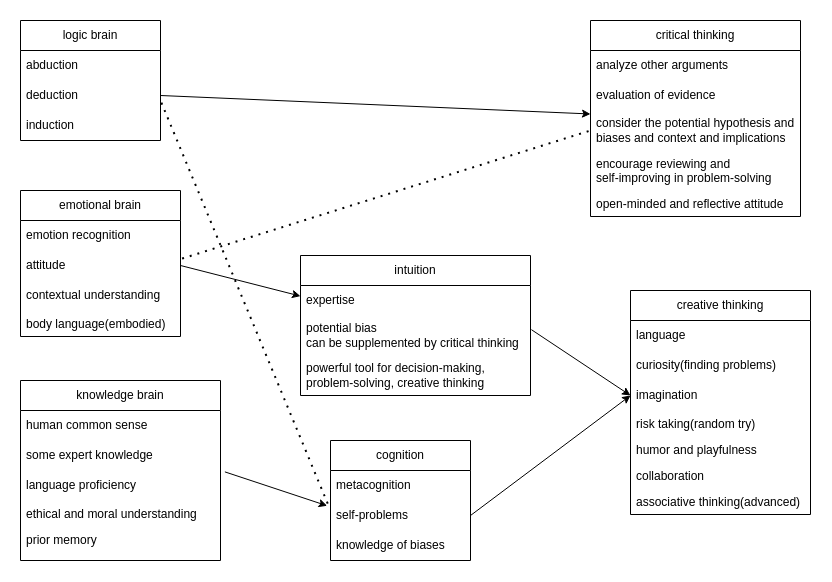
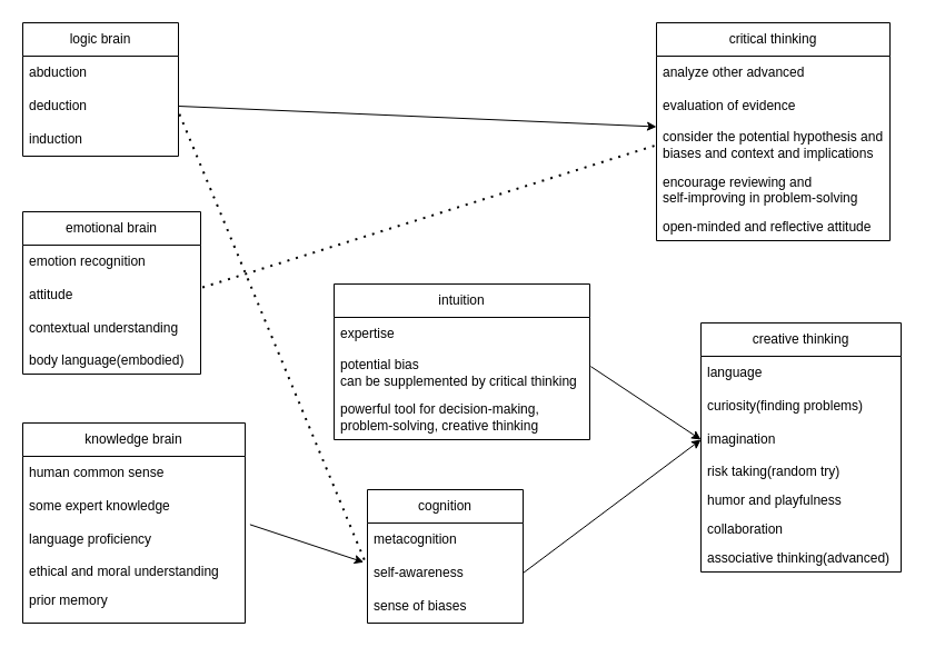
  <mxCell id="0" />
  <mxCell id="1" parent="0" />
  <mxCell id="2" value="logic brain" style="swimlane;fontStyle=0;childLayout=stackLayout;horizontal=1;startSize=30;horizontalStack=0;resizeParent=1;resizeParentMax=0;resizeLast=0;collapsible=1;marginBottom=0;whiteSpace=wrap;html=1;" vertex="1" parent="1"><mxGeometry y="20" width="140" height="120" as="geometry" x="20" /></mxCell>
  <mxCell id="3" value="abduction" style="text;strokeColor=none;fillColor=none;align=left;verticalAlign=middle;spacingLeft=4;spacingRight=4;overflow=hidden;points=[[0,0.5],[1,0.5]];portConstraint=eastwest;rotatable=0;whiteSpace=wrap;html=1;" vertex="1" parent="2"><mxGeometry y="30" width="140" height="30" as="geometry" /></mxCell>
  <mxCell id="4" value="deduction" style="text;strokeColor=none;fillColor=none;align=left;verticalAlign=middle;spacingLeft=4;spacingRight=4;overflow=hidden;points=[[0,0.5],[1,0.5]];portConstraint=eastwest;rotatable=0;whiteSpace=wrap;html=1;" vertex="1" parent="2"><mxGeometry y="60" width="140" height="30" as="geometry" /></mxCell>
  <mxCell id="5" value="induction" style="text;strokeColor=none;fillColor=none;align=left;verticalAlign=middle;spacingLeft=4;spacingRight=4;overflow=hidden;points=[[0,0.5],[1,0.5]];portConstraint=eastwest;rotatable=0;whiteSpace=wrap;html=1;" vertex="1" parent="2"><mxGeometry y="90" width="140" height="30" as="geometry" /></mxCell>
  <mxCell id="6" value="emotional brain" style="swimlane;fontStyle=0;childLayout=stackLayout;horizontal=1;startSize=30;horizontalStack=0;resizeParent=1;resizeParentMax=0;resizeLast=0;collapsible=1;marginBottom=0;whiteSpace=wrap;html=1;" vertex="1" parent="1"><mxGeometry y="190" width="160" height="146" as="geometry" x="20" /></mxCell>
  <mxCell id="7" value="emotion recognition" style="text;strokeColor=none;fillColor=none;align=left;verticalAlign=middle;spacingLeft=4;spacingRight=4;overflow=hidden;points=[[0,0.5],[1,0.5]];portConstraint=eastwest;rotatable=0;whiteSpace=wrap;html=1;" vertex="1" parent="6"><mxGeometry y="30" width="160" height="30" as="geometry" /></mxCell>
  <mxCell id="8" value="attitude" style="text;strokeColor=none;fillColor=none;align=left;verticalAlign=middle;spacingLeft=4;spacingRight=4;overflow=hidden;points=[[0,0.5],[1,0.5]];portConstraint=eastwest;rotatable=0;whiteSpace=wrap;html=1;" vertex="1" parent="6"><mxGeometry y="60" width="160" height="30" as="geometry" /></mxCell>
  <mxCell id="9" value="contextual understanding" style="text;strokeColor=none;fillColor=none;align=left;verticalAlign=middle;spacingLeft=4;spacingRight=4;overflow=hidden;points=[[0,0.5],[1,0.5]];portConstraint=eastwest;rotatable=0;whiteSpace=wrap;html=1;" vertex="1" parent="6"><mxGeometry y="90" width="160" height="30" as="geometry" /></mxCell>
  <mxCell id="10" value="body language(embodied)" style="text;strokeColor=none;fillColor=none;align=left;verticalAlign=top;spacingLeft=4;spacingRight=4;overflow=hidden;rotatable=0;points=[[0,0.5],[1,0.5]];portConstraint=eastwest;whiteSpace=wrap;html=1;" vertex="1" parent="6"><mxGeometry y="120" width="160" height="26" as="geometry" /></mxCell>
  <mxCell id="11" value="" style="endArrow=classic;html=1;rounded=0;exitX=1;exitY=0.5;exitDx=0;exitDy=0;" edge="1" parent="1" source="4" target="12"><mxGeometry width="50" height="50" relative="1" as="geometry"><mxPoint x="410" y="200" as="sourcePoint" /><mxPoint x="290" y="95" as="targetPoint" /></mxGeometry></mxCell>
  <mxCell id="12" value="critical thinking" style="swimlane;fontStyle=0;childLayout=stackLayout;horizontal=1;startSize=30;horizontalStack=0;resizeParent=1;resizeParentMax=0;resizeLast=0;collapsible=1;marginBottom=0;whiteSpace=wrap;html=1;" vertex="1" parent="1"><mxGeometry x="590" y="20" width="210" height="196" as="geometry" /></mxCell>
- <mxCell id="13" value="analyze other arguments" style="text;strokeColor=none;fillColor=none;align=left;verticalAlign=middle;spacingLeft=4;spacingRight=4;overflow=hidden;points=[[0,0.5],[1,0.5]];portConstraint=eastwest;rotatable=0;whiteSpace=wrap;html=1;" vertex="1" parent="12"><mxGeometry y="30" width="210" height="30" as="geometry" /></mxCell>
+ <mxCell id="13" value="analyze other advanced" style="text;strokeColor=none;fillColor=none;align=left;verticalAlign=middle;spacingLeft=4;spacingRight=4;overflow=hidden;points=[[0,0.5],[1,0.5]];portConstraint=eastwest;rotatable=0;whiteSpace=wrap;html=1;" vertex="1" parent="12"><mxGeometry y="30" width="210" height="30" as="geometry" /></mxCell>
  <mxCell id="14" value="evaluation of evidence" style="text;strokeColor=none;fillColor=none;align=left;verticalAlign=middle;spacingLeft=4;spacingRight=4;overflow=hidden;points=[[0,0.5],[1,0.5]];portConstraint=eastwest;rotatable=0;whiteSpace=wrap;html=1;" vertex="1" parent="12"><mxGeometry y="60" width="210" height="30" as="geometry" /></mxCell>
  <mxCell id="15" value="consider the potential hypothesis and biases and context and implications" style="text;strokeColor=none;fillColor=none;align=left;verticalAlign=middle;spacingLeft=4;spacingRight=4;overflow=hidden;points=[[0,0.5],[1,0.5]];portConstraint=eastwest;rotatable=0;whiteSpace=wrap;html=1;" vertex="1" parent="12"><mxGeometry y="90" width="210" height="40" as="geometry" /></mxCell>
  <mxCell id="16" value="encourage reviewing and &lt;br&gt;self-improving in problem-solving" style="text;strokeColor=none;fillColor=none;align=left;verticalAlign=top;spacingLeft=4;spacingRight=4;overflow=hidden;rotatable=0;points=[[0,0.5],[1,0.5]];portConstraint=eastwest;whiteSpace=wrap;html=1;" vertex="1" parent="12"><mxGeometry y="130" width="210" height="40" as="geometry" /></mxCell>
  <mxCell id="17" value="open-minded and reflective attitude" style="text;strokeColor=none;fillColor=none;align=left;verticalAlign=top;spacingLeft=4;spacingRight=4;overflow=hidden;rotatable=0;points=[[0,0.5],[1,0.5]];portConstraint=eastwest;whiteSpace=wrap;html=1;" vertex="1" parent="12"><mxGeometry y="170" width="210" height="26" as="geometry" /></mxCell>
- <mxCell id="18" value="" style="endArrow=classic;html=1;rounded=0;exitX=1;exitY=0.5;exitDx=0;exitDy=0;" edge="1" parent="1" source="8" target="19"><mxGeometry width="50" height="50" relative="1" as="geometry"><mxPoint x="410" y="200" as="sourcePoint" /><mxPoint x="280" y="270" as="targetPoint" /></mxGeometry></mxCell>
  <mxCell id="19" value="intuition" style="swimlane;fontStyle=0;childLayout=stackLayout;horizontal=1;startSize=30;horizontalStack=0;resizeParent=1;resizeParentMax=0;resizeLast=0;collapsible=1;marginBottom=0;whiteSpace=wrap;html=1;" vertex="1" parent="1"><mxGeometry x="300" y="255" width="230" height="140" as="geometry" /></mxCell>
  <mxCell id="20" value="expertise" style="text;strokeColor=none;fillColor=none;align=left;verticalAlign=middle;spacingLeft=4;spacingRight=4;overflow=hidden;points=[[0,0.5],[1,0.5]];portConstraint=eastwest;rotatable=0;whiteSpace=wrap;html=1;" vertex="1" parent="19"><mxGeometry y="30" width="230" height="30" as="geometry" /></mxCell>
  <mxCell id="21" value="potential bias&lt;br&gt;can be supplemented by critical thinking" style="text;strokeColor=none;fillColor=none;align=left;verticalAlign=middle;spacingLeft=4;spacingRight=4;overflow=hidden;points=[[0,0.5],[1,0.5]];portConstraint=eastwest;rotatable=0;whiteSpace=wrap;html=1;" vertex="1" parent="19"><mxGeometry y="60" width="230" height="40" as="geometry" /></mxCell>
  <mxCell id="22" value="powerful tool for decision-making, problem-solving, creative thinking" style="text;strokeColor=none;fillColor=none;align=left;verticalAlign=middle;spacingLeft=4;spacingRight=4;overflow=hidden;points=[[0,0.5],[1,0.5]];portConstraint=eastwest;rotatable=0;whiteSpace=wrap;html=1;" vertex="1" parent="19"><mxGeometry y="100" width="230" height="40" as="geometry" /></mxCell>
  <mxCell id="23" value="knowledge brain" style="swimlane;fontStyle=0;childLayout=stackLayout;horizontal=1;startSize=30;horizontalStack=0;resizeParent=1;resizeParentMax=0;resizeLast=0;collapsible=1;marginBottom=0;whiteSpace=wrap;html=1;" vertex="1" parent="1"><mxGeometry y="380" width="200" height="180" as="geometry" x="20"><mxRectangle y="390" width="130" height="30" as="alternateBounds" /></mxGeometry></mxCell>
  <mxCell id="24" value="human common sense" style="text;strokeColor=none;fillColor=none;align=left;verticalAlign=middle;spacingLeft=4;spacingRight=4;overflow=hidden;points=[[0,0.5],[1,0.5]];portConstraint=eastwest;rotatable=0;whiteSpace=wrap;html=1;" vertex="1" parent="23"><mxGeometry y="30" width="200" height="30" as="geometry" /></mxCell>
  <mxCell id="25" value="some expert knowledge" style="text;strokeColor=none;fillColor=none;align=left;verticalAlign=middle;spacingLeft=4;spacingRight=4;overflow=hidden;points=[[0,0.5],[1,0.5]];portConstraint=eastwest;rotatable=0;whiteSpace=wrap;html=1;" vertex="1" parent="23"><mxGeometry y="60" width="200" height="30" as="geometry" /></mxCell>
  <mxCell id="26" value="language proficiency" style="text;strokeColor=none;fillColor=none;align=left;verticalAlign=middle;spacingLeft=4;spacingRight=4;overflow=hidden;points=[[0,0.5],[1,0.5]];portConstraint=eastwest;rotatable=0;whiteSpace=wrap;html=1;" vertex="1" parent="23"><mxGeometry y="90" width="200" height="30" as="geometry" /></mxCell>
  <mxCell id="27" value="ethical and moral understanding" style="text;strokeColor=none;fillColor=none;align=left;verticalAlign=top;spacingLeft=4;spacingRight=4;overflow=hidden;rotatable=0;points=[[0,0.5],[1,0.5]];portConstraint=eastwest;whiteSpace=wrap;html=1;" vertex="1" parent="23"><mxGeometry y="120" width="200" height="26" as="geometry" /></mxCell>
  <mxCell id="28" value="prior memory" style="text;strokeColor=none;fillColor=none;align=left;verticalAlign=top;spacingLeft=4;spacingRight=4;overflow=hidden;rotatable=0;points=[[0,0.5],[1,0.5]];portConstraint=eastwest;whiteSpace=wrap;html=1;" vertex="1" parent="23"><mxGeometry y="146" width="200" height="34" as="geometry" /></mxCell>
  <mxCell id="29" value="cognition" style="swimlane;fontStyle=0;childLayout=stackLayout;horizontal=1;startSize=30;horizontalStack=0;resizeParent=1;resizeParentMax=0;resizeLast=0;collapsible=1;marginBottom=0;whiteSpace=wrap;html=1;" vertex="1" parent="1"><mxGeometry x="330" y="440" width="140" height="120" as="geometry" /></mxCell>
  <mxCell id="30" value="metacognition" style="text;strokeColor=none;fillColor=none;align=left;verticalAlign=middle;spacingLeft=4;spacingRight=4;overflow=hidden;points=[[0,0.5],[1,0.5]];portConstraint=eastwest;rotatable=0;whiteSpace=wrap;html=1;" vertex="1" parent="29"><mxGeometry y="30" width="140" height="30" as="geometry" /></mxCell>
- <mxCell id="31" value="self-problems" style="text;strokeColor=none;fillColor=none;align=left;verticalAlign=middle;spacingLeft=4;spacingRight=4;overflow=hidden;points=[[0,0.5],[1,0.5]];portConstraint=eastwest;rotatable=0;whiteSpace=wrap;html=1;" vertex="1" parent="29"><mxGeometry y="60" width="140" height="30" as="geometry" /></mxCell>
- <mxCell id="32" value="knowledge of biases" style="text;strokeColor=none;fillColor=none;align=left;verticalAlign=middle;spacingLeft=4;spacingRight=4;overflow=hidden;points=[[0,0.5],[1,0.5]];portConstraint=eastwest;rotatable=0;whiteSpace=wrap;html=1;" vertex="1" parent="29"><mxGeometry y="90" width="140" height="30" as="geometry" /></mxCell>
+ <mxCell id="31" value="self-awareness" style="text;strokeColor=none;fillColor=none;align=left;verticalAlign=middle;spacingLeft=4;spacingRight=4;overflow=hidden;points=[[0,0.5],[1,0.5]];portConstraint=eastwest;rotatable=0;whiteSpace=wrap;html=1;" vertex="1" parent="29"><mxGeometry y="60" width="140" height="30" as="geometry" /></mxCell>
+ <mxCell id="32" value="sense of biases" style="text;strokeColor=none;fillColor=none;align=left;verticalAlign=middle;spacingLeft=4;spacingRight=4;overflow=hidden;points=[[0,0.5],[1,0.5]];portConstraint=eastwest;rotatable=0;whiteSpace=wrap;html=1;" vertex="1" parent="29"><mxGeometry y="90" width="140" height="30" as="geometry" /></mxCell>
  <mxCell id="33" value="creative thinking" style="swimlane;fontStyle=0;childLayout=stackLayout;horizontal=1;startSize=30;horizontalStack=0;resizeParent=1;resizeParentMax=0;resizeLast=0;collapsible=1;marginBottom=0;whiteSpace=wrap;html=1;" vertex="1" parent="1"><mxGeometry x="630" y="290" width="180" height="224" as="geometry" /></mxCell>
  <mxCell id="34" value="language" style="text;strokeColor=none;fillColor=none;align=left;verticalAlign=middle;spacingLeft=4;spacingRight=4;overflow=hidden;points=[[0,0.5],[1,0.5]];portConstraint=eastwest;rotatable=0;whiteSpace=wrap;html=1;" vertex="1" parent="33"><mxGeometry y="30" width="180" height="30" as="geometry" /></mxCell>
  <mxCell id="35" value="curiosity(finding problems)" style="text;strokeColor=none;fillColor=none;align=left;verticalAlign=middle;spacingLeft=4;spacingRight=4;overflow=hidden;points=[[0,0.5],[1,0.5]];portConstraint=eastwest;rotatable=0;whiteSpace=wrap;html=1;" vertex="1" parent="33"><mxGeometry y="60" width="180" height="30" as="geometry" /></mxCell>
  <mxCell id="36" value="imagination" style="text;strokeColor=none;fillColor=none;align=left;verticalAlign=middle;spacingLeft=4;spacingRight=4;overflow=hidden;points=[[0,0.5],[1,0.5]];portConstraint=eastwest;rotatable=0;whiteSpace=wrap;html=1;" vertex="1" parent="33"><mxGeometry y="90" width="180" height="30" as="geometry" /></mxCell>
  <mxCell id="37" value="risk taking(random try)" style="text;strokeColor=none;fillColor=none;align=left;verticalAlign=top;spacingLeft=4;spacingRight=4;overflow=hidden;rotatable=0;points=[[0,0.5],[1,0.5]];portConstraint=eastwest;whiteSpace=wrap;html=1;" vertex="1" parent="33"><mxGeometry y="120" width="180" height="26" as="geometry" /></mxCell>
  <mxCell id="38" value="humor and playfulness" style="text;strokeColor=none;fillColor=none;align=left;verticalAlign=top;spacingLeft=4;spacingRight=4;overflow=hidden;rotatable=0;points=[[0,0.5],[1,0.5]];portConstraint=eastwest;whiteSpace=wrap;html=1;" vertex="1" parent="33"><mxGeometry y="146" width="180" height="26" as="geometry" /></mxCell>
  <mxCell id="39" value="collaboration" style="text;strokeColor=none;fillColor=none;align=left;verticalAlign=top;spacingLeft=4;spacingRight=4;overflow=hidden;rotatable=0;points=[[0,0.5],[1,0.5]];portConstraint=eastwest;whiteSpace=wrap;html=1;" vertex="1" parent="33"><mxGeometry y="172" width="180" height="26" as="geometry" /></mxCell>
  <mxCell id="40" value="associative thinking(advanced)" style="text;strokeColor=none;fillColor=none;align=left;verticalAlign=top;spacingLeft=4;spacingRight=4;overflow=hidden;rotatable=0;points=[[0,0.5],[1,0.5]];portConstraint=eastwest;whiteSpace=wrap;html=1;" vertex="1" parent="33"><mxGeometry y="198" width="180" height="26" as="geometry" /></mxCell>
  <mxCell id="41" value="" style="endArrow=classic;html=1;rounded=0;exitX=1.004;exitY=0.354;exitDx=0;exitDy=0;exitPerimeter=0;entryX=0;entryY=0.5;entryDx=0;entryDy=0;" edge="1" parent="1" source="21" target="36"><mxGeometry width="50" height="50" relative="1" as="geometry"><mxPoint x="330" y="270" as="sourcePoint" /><mxPoint x="380" y="220" as="targetPoint" /></mxGeometry></mxCell>
  <mxCell id="42" value="" style="endArrow=none;dashed=1;html=1;dashPattern=1 3;strokeWidth=2;rounded=0;entryX=0;entryY=0.5;entryDx=0;entryDy=0;exitX=1.01;exitY=0.269;exitDx=0;exitDy=0;exitPerimeter=0;" edge="1" parent="1" source="8" target="15"><mxGeometry width="50" height="50" relative="1" as="geometry"><mxPoint x="330" y="190" as="sourcePoint" /><mxPoint x="380" y="140" as="targetPoint" /></mxGeometry></mxCell>
  <mxCell id="43" value="" style="endArrow=classic;html=1;rounded=0;exitX=1;exitY=0.5;exitDx=0;exitDy=0;entryX=0;entryY=0.5;entryDx=0;entryDy=0;" edge="1" parent="1" source="31" target="36"><mxGeometry width="50" height="50" relative="1" as="geometry"><mxPoint x="330" y="360" as="sourcePoint" /><mxPoint x="380" y="310" as="targetPoint" /></mxGeometry></mxCell>
  <mxCell id="44" value="" style="endArrow=classic;html=1;rounded=0;exitX=1.022;exitY=0.046;exitDx=0;exitDy=0;exitPerimeter=0;entryX=-0.024;entryY=0.176;entryDx=0;entryDy=0;entryPerimeter=0;" edge="1" parent="1" source="26" target="31"><mxGeometry width="50" height="50" relative="1" as="geometry"><mxPoint x="330" y="290" as="sourcePoint" /><mxPoint x="380" y="240" as="targetPoint" /></mxGeometry></mxCell>
  <mxCell id="45" value="" style="endArrow=none;dashed=1;html=1;dashPattern=1 3;strokeWidth=2;rounded=0;exitX=-0.02;exitY=0.102;exitDx=0;exitDy=0;exitPerimeter=0;" edge="1" parent="1" source="31"><mxGeometry width="50" height="50" relative="1" as="geometry"><mxPoint x="330" y="290" as="sourcePoint" /><mxPoint x="160" y="100" as="targetPoint" /></mxGeometry></mxCell>
